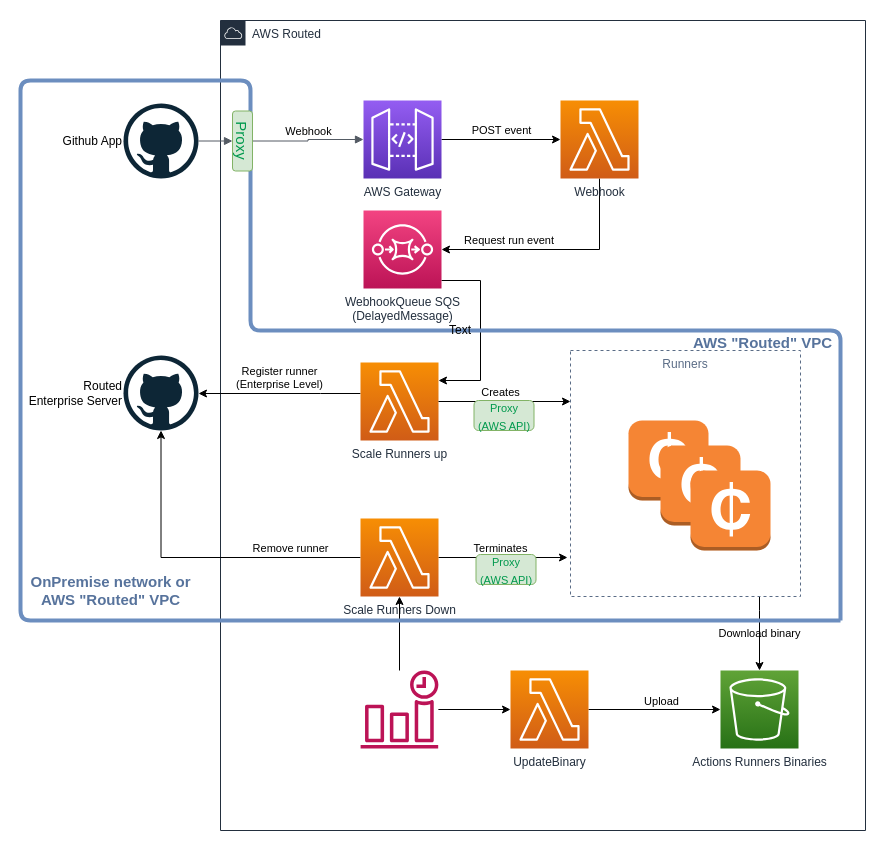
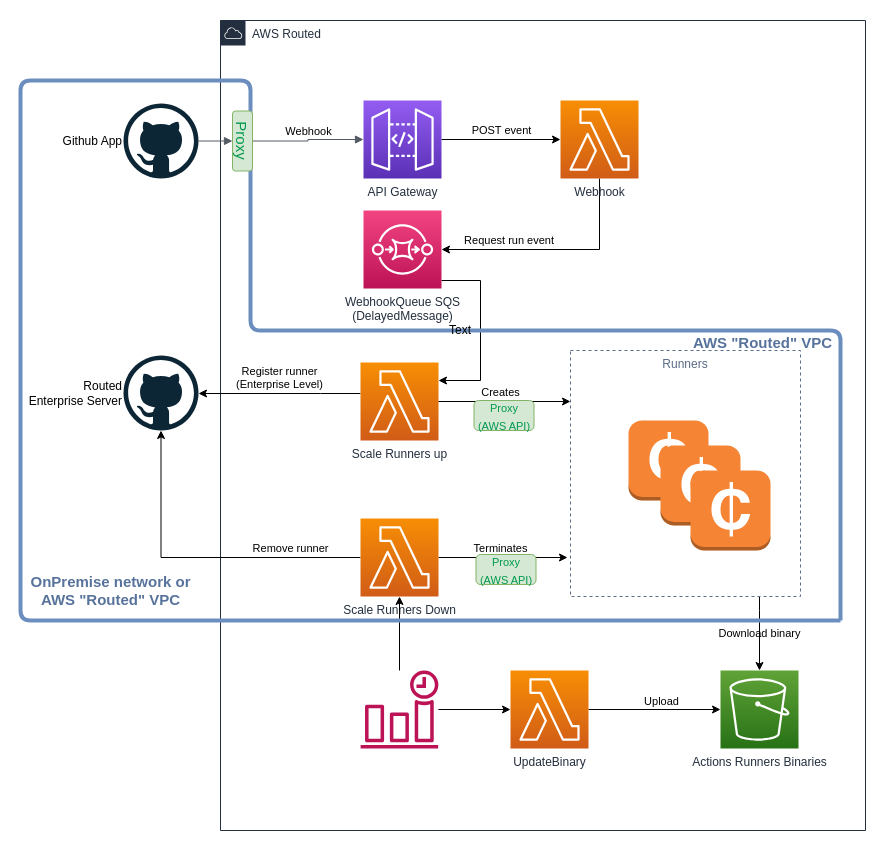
  <mxCell id="0" />
  <mxCell id="1" parent="0" />
  <mxCell id="2" value="AWS Routed" style="points=[[0,0],[0.25,0],[0.5,0],[0.75,0],[1,0],[1,0.25],[1,0.5],[1,0.75],[1,1],[0.75,1],[0.5,1],[0.25,1],[0,1],[0,0.75],[0,0.5],[0,0.25]];outlineConnect=0;gradientColor=none;html=1;whiteSpace=wrap;fontSize=12;fontStyle=0;shape=mxgraph.aws4.group;grIcon=mxgraph.aws4.group_aws_cloud;strokeColor=#232F3E;fillColor=none;verticalAlign=top;align=left;spacingLeft=30;fontColor=#232F3E;dashed=0;" parent="1" vertex="1"><mxGeometry x="220" y="20" width="645" height="810" as="geometry" /></mxCell>
  <mxCell id="3" value="Download binary" style="edgeStyle=orthogonalEdgeStyle;rounded=0;orthogonalLoop=1;jettySize=auto;html=1;labelBackgroundColor=none;" parent="1" source="4" target="18" edge="1"><mxGeometry relative="1" as="geometry"><mxPoint x="685" y="676" as="targetPoint" /><Array as="points"><mxPoint x="759" y="610" /><mxPoint x="759" y="610" /></Array></mxGeometry></mxCell>
  <mxCell id="4" value="Runners" style="fillColor=none;strokeColor=#5A6C86;dashed=1;verticalAlign=top;fontStyle=0;fontColor=#5A6C86;labelBackgroundColor=none;" parent="1" vertex="1"><mxGeometry x="570" y="350" width="230" height="246" as="geometry" /></mxCell>
  <mxCell id="5" value="POST event" style="edgeStyle=orthogonalEdgeStyle;rounded=0;orthogonalLoop=1;jettySize=auto;html=1;labelPosition=center;verticalLabelPosition=top;align=center;verticalAlign=bottom;labelBackgroundColor=none;" parent="1" source="6" target="10" edge="1"><mxGeometry relative="1" as="geometry" /></mxCell>
- <mxCell id="6" value="AWS Gateway" style="outlineConnect=0;fontColor=#232F3E;gradientColor=#945DF2;gradientDirection=north;fillColor=#5A30B5;strokeColor=#ffffff;dashed=0;verticalLabelPosition=bottom;verticalAlign=top;align=center;html=1;fontSize=12;fontStyle=0;aspect=fixed;shape=mxgraph.aws4.resourceIcon;resIcon=mxgraph.aws4.api_gateway;labelBackgroundColor=none;" parent="1" vertex="1"><mxGeometry x="363" y="100" width="78" height="78" as="geometry" /></mxCell>
+ <mxCell id="6" value="API Gateway" style="outlineConnect=0;fontColor=#232F3E;gradientColor=#945DF2;gradientDirection=north;fillColor=#5A30B5;strokeColor=#ffffff;dashed=0;verticalLabelPosition=bottom;verticalAlign=top;align=center;html=1;fontSize=12;fontStyle=0;aspect=fixed;shape=mxgraph.aws4.resourceIcon;resIcon=mxgraph.aws4.api_gateway;labelBackgroundColor=none;" parent="1" vertex="1"><mxGeometry x="363" y="100" width="78" height="78" as="geometry" /></mxCell>
  <mxCell id="7" value="Webhook" style="edgeStyle=orthogonalEdgeStyle;html=1;endArrow=block;elbow=vertical;startArrow=none;endFill=1;strokeColor=#545B64;rounded=0;verticalAlign=bottom;" parent="1" source="35" target="6" edge="1"><mxGeometry width="100" relative="1" as="geometry"><mxPoint x="330" y="149" as="sourcePoint" /><mxPoint x="320" y="148.5" as="targetPoint" /></mxGeometry></mxCell>
  <mxCell id="8" value="Github App&lt;br&gt;" style="dashed=0;outlineConnect=0;html=1;align=right;labelPosition=left;verticalLabelPosition=middle;verticalAlign=middle;shape=mxgraph.weblogos.github" parent="1" vertex="1"><mxGeometry x="123" y="103" width="75" height="75" as="geometry" /></mxCell>
  <mxCell id="9" value="Request run event" style="edgeStyle=orthogonalEdgeStyle;rounded=0;orthogonalLoop=1;jettySize=auto;html=1;labelPosition=left;verticalLabelPosition=top;align=right;verticalAlign=bottom;labelBackgroundColor=none;" parent="1" source="10" target="12" edge="1"><mxGeometry relative="1" as="geometry"><Array as="points"><mxPoint x="599" y="249" /></Array></mxGeometry></mxCell>
  <mxCell id="10" value="Webhook" style="outlineConnect=0;fontColor=#232F3E;gradientColor=#F78E04;gradientDirection=north;fillColor=#D05C17;strokeColor=#ffffff;dashed=0;verticalLabelPosition=bottom;verticalAlign=top;align=center;html=1;fontSize=12;fontStyle=0;aspect=fixed;shape=mxgraph.aws4.resourceIcon;resIcon=mxgraph.aws4.lambda;labelBackgroundColor=none;" parent="1" vertex="1"><mxGeometry x="560" y="100" width="78" height="78" as="geometry" /></mxCell>
  <mxCell id="11" value="" style="edgeStyle=orthogonalEdgeStyle;rounded=0;orthogonalLoop=1;jettySize=auto;html=1;" parent="1" source="12" target="14" edge="1"><mxGeometry relative="1" as="geometry"><Array as="points"><mxPoint x="480" y="280" /><mxPoint x="480" y="380" /></Array></mxGeometry></mxCell>
  <mxCell id="12" value="WebhookQueue SQS &lt;br&gt;(DelayedMessage)" style="outlineConnect=0;fontColor=#232F3E;gradientColor=#F34482;gradientDirection=north;fillColor=#BC1356;strokeColor=#ffffff;dashed=0;verticalLabelPosition=bottom;verticalAlign=top;align=center;html=1;fontSize=12;fontStyle=0;aspect=fixed;shape=mxgraph.aws4.resourceIcon;resIcon=mxgraph.aws4.sqs;labelBackgroundColor=none;" parent="1" vertex="1"><mxGeometry x="363" y="210" width="78" height="78" as="geometry" /></mxCell>
  <mxCell id="13" value="Register runner&lt;br&gt;(Enterprise Level)" style="edgeStyle=orthogonalEdgeStyle;rounded=0;orthogonalLoop=1;jettySize=auto;html=1;labelPosition=center;verticalLabelPosition=top;align=center;verticalAlign=bottom;labelBackgroundColor=none;" parent="1" source="14" target="24" edge="1"><mxGeometry relative="1" as="geometry"><mxPoint x="200" y="401" as="targetPoint" /><Array as="points"><mxPoint x="320" y="393" /><mxPoint x="320" y="393" /></Array><mxPoint as="offset" /></mxGeometry></mxCell>
  <mxCell id="14" value="Scale Runners up" style="outlineConnect=0;fontColor=#232F3E;gradientColor=#F78E04;gradientDirection=north;fillColor=#D05C17;strokeColor=#ffffff;dashed=0;verticalLabelPosition=bottom;verticalAlign=top;align=center;html=1;fontSize=12;fontStyle=0;aspect=fixed;shape=mxgraph.aws4.resourceIcon;resIcon=mxgraph.aws4.lambda;labelBackgroundColor=none;" parent="1" vertex="1"><mxGeometry x="360" y="362" width="78" height="78" as="geometry" /></mxCell>
  <mxCell id="15" value="Terminates" style="edgeStyle=orthogonalEdgeStyle;rounded=0;orthogonalLoop=1;jettySize=auto;html=1;labelPosition=center;verticalLabelPosition=top;align=center;verticalAlign=bottom;labelBackgroundColor=none;" parent="1" source="17" edge="1"><mxGeometry x="-0.039" relative="1" as="geometry"><mxPoint x="567" y="557" as="targetPoint" /><mxPoint as="offset" /></mxGeometry></mxCell>
  <mxCell id="16" value="Remove runner" style="edgeStyle=orthogonalEdgeStyle;rounded=0;orthogonalLoop=1;jettySize=auto;html=1;labelPosition=center;verticalLabelPosition=top;align=center;verticalAlign=bottom;labelBackgroundColor=none;" parent="1" source="17" target="24" edge="1"><mxGeometry x="-0.571" relative="1" as="geometry"><mxPoint as="offset" /></mxGeometry></mxCell>
  <mxCell id="17" value="Scale Runners Down" style="outlineConnect=0;fontColor=#232F3E;gradientColor=#F78E04;gradientDirection=north;fillColor=#D05C17;strokeColor=#ffffff;dashed=0;verticalLabelPosition=bottom;verticalAlign=top;align=center;html=1;fontSize=12;fontStyle=0;aspect=fixed;shape=mxgraph.aws4.resourceIcon;resIcon=mxgraph.aws4.lambda;" parent="1" vertex="1"><mxGeometry x="360" y="518" width="78" height="78" as="geometry" /></mxCell>
  <mxCell id="18" value="Actions Runners Binaries" style="outlineConnect=0;fontColor=#232F3E;gradientColor=#60A337;gradientDirection=north;fillColor=#277116;strokeColor=#ffffff;dashed=0;verticalLabelPosition=bottom;verticalAlign=top;align=center;html=1;fontSize=12;fontStyle=0;aspect=fixed;shape=mxgraph.aws4.resourceIcon;resIcon=mxgraph.aws4.s3;labelBackgroundColor=none;" parent="1" vertex="1"><mxGeometry x="720" y="670" width="78" height="78" as="geometry" /></mxCell>
  <mxCell id="19" style="edgeStyle=orthogonalEdgeStyle;rounded=0;orthogonalLoop=1;jettySize=auto;html=1;" parent="1" source="21" target="17" edge="1"><mxGeometry relative="1" as="geometry" /></mxCell>
  <mxCell id="20" style="edgeStyle=orthogonalEdgeStyle;rounded=0;orthogonalLoop=1;jettySize=auto;html=1;" parent="1" source="21" target="25" edge="1"><mxGeometry relative="1" as="geometry" /></mxCell>
  <mxCell id="21" value="" style="outlineConnect=0;fontColor=#232F3E;gradientColor=none;fillColor=#BC1356;strokeColor=none;dashed=0;verticalLabelPosition=bottom;verticalAlign=top;align=center;html=1;fontSize=12;fontStyle=0;aspect=fixed;pointerEvents=1;shape=mxgraph.aws4.event_time_based;" parent="1" vertex="1"><mxGeometry x="360" y="670" width="78" height="78" as="geometry" /></mxCell>
  <mxCell id="22" style="edgeStyle=orthogonalEdgeStyle;rounded=0;orthogonalLoop=1;jettySize=auto;html=1;" parent="1" source="25" target="18" edge="1"><mxGeometry relative="1" as="geometry" /></mxCell>
  <mxCell id="23" value="Upload" style="edgeLabel;html=1;align=center;verticalAlign=middle;resizable=0;points=[];labelBackgroundColor=none;" parent="22" vertex="1" connectable="0"><mxGeometry x="-0.364" y="2" relative="1" as="geometry"><mxPoint x="30" y="-7" as="offset" /></mxGeometry></mxCell>
  <mxCell id="24" value="Routed&lt;br&gt;Enterprise Server" style="dashed=0;outlineConnect=0;html=1;align=right;labelPosition=left;verticalLabelPosition=middle;verticalAlign=middle;shape=mxgraph.weblogos.github;labelBackgroundColor=none;" parent="1" vertex="1"><mxGeometry x="123" y="355" width="75" height="75" as="geometry" /></mxCell>
  <mxCell id="25" value="UpdateBinary" style="outlineConnect=0;fontColor=#232F3E;gradientColor=#F78E04;gradientDirection=north;fillColor=#D05C17;strokeColor=#ffffff;dashed=0;verticalLabelPosition=bottom;verticalAlign=top;align=center;html=1;fontSize=12;fontStyle=0;aspect=fixed;shape=mxgraph.aws4.resourceIcon;resIcon=mxgraph.aws4.lambda;labelBackgroundColor=none;" parent="1" vertex="1"><mxGeometry x="510" y="670" width="78" height="78" as="geometry" /></mxCell>
  <mxCell id="26" value="" style="outlineConnect=0;dashed=0;verticalLabelPosition=bottom;verticalAlign=top;align=center;html=1;shape=mxgraph.aws3.spot_instance;fillColor=#F58534;gradientColor=none;" parent="1" vertex="1"><mxGeometry x="628" y="420" width="80" height="80" as="geometry" /></mxCell>
  <mxCell id="27" value="Creates" style="edgeStyle=orthogonalEdgeStyle;rounded=0;orthogonalLoop=1;jettySize=auto;html=1;labelPosition=center;verticalLabelPosition=top;align=center;verticalAlign=bottom;labelBackgroundColor=none;" parent="1" source="14" target="4" edge="1"><mxGeometry x="0.394" y="-30" relative="1" as="geometry"><mxPoint x="438" y="401" as="sourcePoint" /><mxPoint x="769" y="820" as="targetPoint" /><Array as="points"><mxPoint x="530" y="401" /><mxPoint x="530" y="401" /></Array><mxPoint x="-30" y="-30" as="offset" /></mxGeometry></mxCell>
  <mxCell id="28" value="" style="outlineConnect=0;dashed=0;verticalLabelPosition=bottom;verticalAlign=top;align=center;html=1;shape=mxgraph.aws3.spot_instance;fillColor=#F58534;gradientColor=none;" parent="1" vertex="1"><mxGeometry x="660" y="445" width="80" height="80" as="geometry" /></mxCell>
  <mxCell id="29" value="" style="outlineConnect=0;dashed=0;verticalLabelPosition=bottom;verticalAlign=top;align=center;html=1;shape=mxgraph.aws3.spot_instance;fillColor=#F58534;gradientColor=none;" parent="1" vertex="1"><mxGeometry x="690" y="470" width="80" height="80" as="geometry" /></mxCell>
  <mxCell id="30" value="" style="endArrow=none;html=1;strokeWidth=4;fillColor=#dae8fc;strokeColor=#6c8ebf;" edge="1" parent="1"><mxGeometry width="50" height="50" relative="1" as="geometry"><mxPoint x="840" y="620" as="sourcePoint" /><mxPoint x="840" y="620" as="targetPoint" /><Array as="points"><mxPoint x="840" y="330" /><mxPoint x="250" y="330" /><mxPoint x="250" y="80" /><mxPoint x="20" y="80" /><mxPoint x="20" y="620" /></Array></mxGeometry></mxCell>
  <mxCell id="31" value="Text" style="text;html=1;strokeColor=none;fillColor=none;align=center;verticalAlign=middle;whiteSpace=wrap;rounded=0;" vertex="1" parent="1"><mxGeometry x="440" y="320" width="40" height="20" as="geometry" /></mxCell>
  <mxCell id="32" value="AWS &quot;Routed&quot; VPC" style="text;html=1;align=center;verticalAlign=middle;resizable=0;points=[];autosize=1;fontSize=15;fontStyle=1;fontColor=#57739C;" vertex="1" parent="1"><mxGeometry x="687" y="332" width="150" height="20" as="geometry" /></mxCell>
  <mxCell id="33" value="OnPremise network or &lt;br&gt;AWS &quot;Routed&quot; VPC" style="text;html=1;align=center;verticalAlign=middle;resizable=0;points=[];autosize=1;fontSize=15;fontStyle=1;fontColor=#57739C;" vertex="1" parent="1"><mxGeometry x="20" y="570" width="180" height="40" as="geometry" /></mxCell>
  <mxCell id="34" value="&lt;font color=&quot;#00994d&quot; style=&quot;font-size: 11px&quot;&gt;Proxy&lt;br&gt;(AWS API)&lt;br&gt;&lt;/font&gt;" style="rounded=1;whiteSpace=wrap;html=1;fontSize=15;fillColor=#d5e8d4;strokeColor=#82b366;" vertex="1" parent="1"><mxGeometry x="473.5" y="400" width="60" height="30" as="geometry" /></mxCell>
  <mxCell id="35" value="&lt;font color=&quot;#00994d&quot;&gt;Proxy&lt;/font&gt;" style="rounded=1;whiteSpace=wrap;html=1;fontSize=15;fillColor=#d5e8d4;strokeColor=#82b366;rotation=90;" vertex="1" parent="1"><mxGeometry x="212" y="130.5" width="60" height="20" as="geometry" /></mxCell>
  <mxCell id="36" value="" style="edgeStyle=orthogonalEdgeStyle;html=1;endArrow=block;elbow=vertical;startArrow=none;endFill=1;strokeColor=#545B64;rounded=0;verticalAlign=bottom;" edge="1" parent="1" source="8" target="35"><mxGeometry width="100" relative="1" as="geometry"><mxPoint x="198" y="140.5" as="sourcePoint" /><mxPoint x="363" y="139" as="targetPoint" /></mxGeometry></mxCell>
  <mxCell id="37" value="&lt;font color=&quot;#00994d&quot; style=&quot;font-size: 11px&quot;&gt;Proxy&lt;br&gt;(AWS API)&lt;br&gt;&lt;/font&gt;" style="rounded=1;whiteSpace=wrap;html=1;fontSize=15;fillColor=#d5e8d4;strokeColor=#82b366;" vertex="1" parent="1"><mxGeometry x="475.5" y="554" width="60" height="30" as="geometry" /></mxCell>
